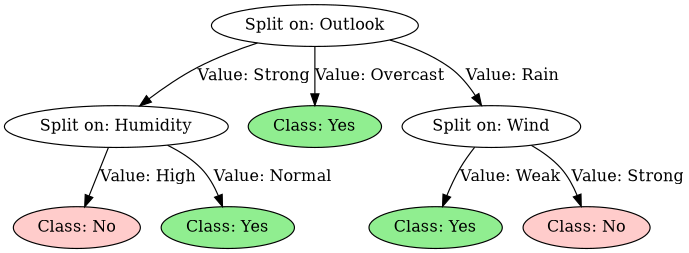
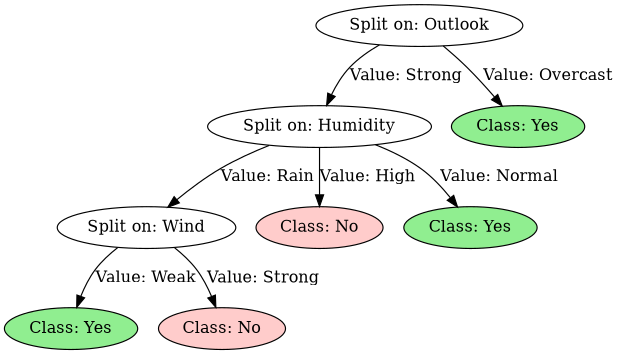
  digraph {
    node [style=filled]
    n1 [label="Split on: Outlook" style=""]
    n2 [label="Split on: Humidity" style=""]
    n3 [fillcolor="#90EE90" label="Class: Yes"]
    n4 [label="Split on: Wind" style=""]
    n5 [fillcolor="#FFCCCB" label="Class: No"]
    n6 [fillcolor="#90EE90" label="Class: Yes"]
    n7 [fillcolor="#90EE90" label="Class: Yes"]
    n8 [fillcolor="#FFCCCB" label="Class: No"]
    n1 -> n2 [label="Value: Strong"]
    n1 -> n3 [label="Value: Overcast"]
-   n1 -> n4 [label="Value: Rain"]
+   n2 -> n4 [label="Value: Rain"]
    n2 -> n5 [label="Value: High"]
    n2 -> n6 [label="Value: Normal"]
    n4 -> n7 [label="Value: Weak"]
    n4 -> n8 [label="Value: Strong"]
  }
